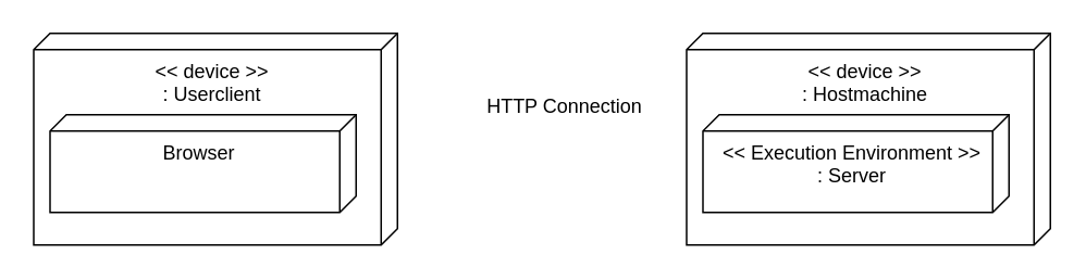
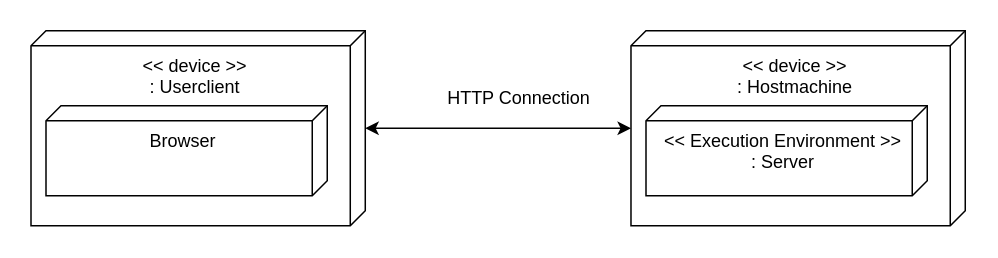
  <mxCell id="0" />
  <mxCell id="1" parent="0" />
+ <mxCell id="2" value="" style="edgeStyle=orthogonalEdgeStyle;rounded=0;orthogonalLoop=1;jettySize=auto;html=1;startArrow=classic;startFill=1;strokeWidth=1;" edge="1" parent="1" source="3" target="5"><mxGeometry relative="1" as="geometry" /></mxCell>
  <mxCell id="3" value="&amp;lt;&amp;lt; device &amp;gt;&amp;gt;&lt;br&gt;: Hostmachine" style="verticalAlign=top;align=center;shape=cube;size=10;direction=south;fontStyle=0;html=1;boundedLbl=1;spacingLeft=5;" vertex="1" parent="1"><mxGeometry x="420" y="20" width="222.85" height="130" as="geometry" /></mxCell>
  <mxCell id="4" value="&amp;lt;&amp;lt; Execution Environment &amp;gt;&amp;gt;&lt;br&gt;: Server" style="verticalAlign=top;align=center;shape=cube;size=10;direction=south;html=1;boundedLbl=1;spacingLeft=5;" vertex="1" parent="3"><mxGeometry width="187.5" height="60" relative="1" as="geometry"><mxPoint x="10" y="50" as="offset" /></mxGeometry></mxCell>
  <mxCell id="5" value="&amp;lt;&amp;lt; device &amp;gt;&amp;gt;&lt;br&gt;: Userclient" style="verticalAlign=top;align=center;shape=cube;size=10;direction=south;fontStyle=0;html=1;boundedLbl=1;spacingLeft=5;" vertex="1" parent="1"><mxGeometry x="20" y="20" width="222.85" height="130" as="geometry" /></mxCell>
  <mxCell id="6" value="Browser" style="verticalAlign=top;align=center;shape=cube;size=10;direction=south;html=1;boundedLbl=1;spacingLeft=5;" vertex="1" parent="5"><mxGeometry width="187.5" height="60" relative="1" as="geometry"><mxPoint x="10" y="50" as="offset" /></mxGeometry></mxCell>
  <mxCell id="7" value="HTTP Connection" style="text;html=1;align=center;verticalAlign=middle;resizable=0;points=[];autosize=1;" vertex="1" parent="1"><mxGeometry x="290" y="55" width="110" height="20" as="geometry" /></mxCell>
